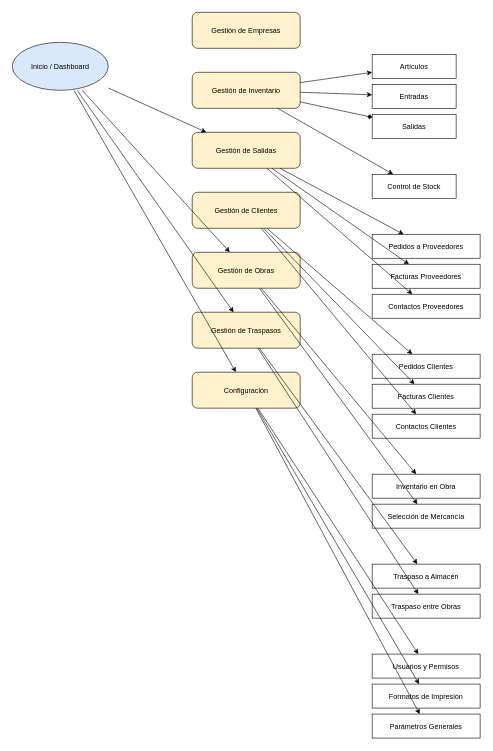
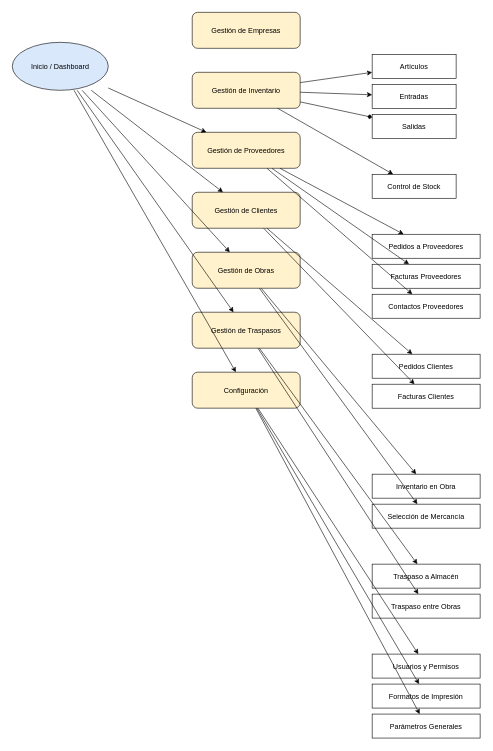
  <mxCell id="0" />
  <mxCell id="1" parent="0" />
  <mxCell id="2" value="Inicio / Dashboard" style="shape=ellipse;fillColor=#DAE8FC;strokeColor=#000000;" vertex="1" parent="1"><mxGeometry x="20" y="70" width="160" height="80" as="geometry" /></mxCell>
  <mxCell id="3" value="Gestión de Empresas" style="shape=rectangle;rounded=1;fillColor=#FFF2CC;strokeColor=#000000;" vertex="1" parent="1"><mxGeometry x="320" y="20" width="180" height="60" as="geometry" /></mxCell>
  <mxCell id="4" value="Gestión de Inventario" style="shape=rectangle;rounded=1;fillColor=#FFF2CC;strokeColor=#000000;" vertex="1" parent="1"><mxGeometry x="320" y="120" width="180" height="60" as="geometry" /></mxCell>
- <mxCell id="5" value="Gestión de Salidas" style="shape=rectangle;rounded=1;fillColor=#FFF2CC;strokeColor=#000000;" vertex="1" parent="1"><mxGeometry x="320" y="220" width="180" height="60" as="geometry" /></mxCell>
+ <mxCell id="5" value="Gestión de Proveedores" style="shape=rectangle;rounded=1;fillColor=#FFF2CC;strokeColor=#000000;" vertex="1" parent="1"><mxGeometry x="320" y="220" width="180" height="60" as="geometry" /></mxCell>
  <mxCell id="6" value="Gestión de Clientes" style="shape=rectangle;rounded=1;fillColor=#FFF2CC;strokeColor=#000000;" vertex="1" parent="1"><mxGeometry x="320" y="320" width="180" height="60" as="geometry" /></mxCell>
  <mxCell id="7" value="Gestión de Obras" style="shape=rectangle;rounded=1;fillColor=#FFF2CC;strokeColor=#000000;" vertex="1" parent="1"><mxGeometry x="320" y="420" width="180" height="60" as="geometry" /></mxCell>
  <mxCell id="8" value="Gestión de Traspasos" style="shape=rectangle;rounded=1;fillColor=#FFF2CC;strokeColor=#000000;" vertex="1" parent="1"><mxGeometry x="320" y="520" width="180" height="60" as="geometry" /></mxCell>
  <mxCell id="9" value="Configuración" style="shape=rectangle;rounded=1;fillColor=#FFF2CC;strokeColor=#000000;" vertex="1" parent="1"><mxGeometry x="320" y="620" width="180" height="60" as="geometry" /></mxCell>
  <mxCell id="10" value="Artículos" style="shape=rectangle;rounded=0;fillColor=#FFFFFF;strokeColor=#000000;" vertex="1" parent="1"><mxGeometry x="620" y="90" width="140" height="40" as="geometry" /></mxCell>
  <mxCell id="11" value="Entradas" style="shape=rectangle;rounded=0;fillColor=#FFFFFF;strokeColor=#000000;" vertex="1" parent="1"><mxGeometry x="620" y="140" width="140" height="40" as="geometry" /></mxCell>
  <mxCell id="12" value="Salidas" style="shape=rectangle;rounded=0;fillColor=#FFFFFF;strokeColor=#000000;" vertex="1" parent="1"><mxGeometry x="620" y="190" width="140" height="40" as="geometry" /></mxCell>
  <mxCell id="13" value="Control de Stock" style="shape=rectangle;rounded=0;fillColor=#FFFFFF;strokeColor=#000000;" vertex="1" parent="1"><mxGeometry x="620" y="290" width="140" height="40" as="geometry" /></mxCell>
  <mxCell id="14" value="Pedidos a Proveedores" style="shape=rectangle;rounded=0;fillColor=#FFFFFF;strokeColor=#000000;" vertex="1" parent="1"><mxGeometry x="620" y="390" width="180" height="40" as="geometry" /></mxCell>
  <mxCell id="15" value="Facturas Proveedores" style="shape=rectangle;rounded=0;fillColor=#FFFFFF;strokeColor=#000000;" vertex="1" parent="1"><mxGeometry x="620" y="440" width="180" height="40" as="geometry" /></mxCell>
  <mxCell id="16" value="Contactos Proveedores" style="shape=rectangle;rounded=0;fillColor=#FFFFFF;strokeColor=#000000;" vertex="1" parent="1"><mxGeometry x="620" y="490" width="180" height="40" as="geometry" /></mxCell>
  <mxCell id="17" value="Pedidos Clientes" style="shape=rectangle;rounded=0;fillColor=#FFFFFF;strokeColor=#000000;" vertex="1" parent="1"><mxGeometry x="620" y="590" width="180" height="40" as="geometry" /></mxCell>
  <mxCell id="18" value="Facturas Clientes" style="shape=rectangle;rounded=0;fillColor=#FFFFFF;strokeColor=#000000;" vertex="1" parent="1"><mxGeometry x="620" y="640" width="180" height="40" as="geometry" /></mxCell>
- <mxCell id="19" value="Contactos Clientes" style="shape=rectangle;rounded=0;fillColor=#FFFFFF;strokeColor=#000000;" vertex="1" parent="1"><mxGeometry x="620" y="690" width="180" height="40" as="geometry" /></mxCell>
  <mxCell id="20" value="Inventario en Obra" style="shape=rectangle;rounded=0;fillColor=#FFFFFF;strokeColor=#000000;" vertex="1" parent="1"><mxGeometry x="620" y="790" width="180" height="40" as="geometry" /></mxCell>
  <mxCell id="21" value="Selección de Mercancía" style="shape=rectangle;rounded=0;fillColor=#FFFFFF;strokeColor=#000000;" vertex="1" parent="1"><mxGeometry x="620" y="840" width="180" height="40" as="geometry" /></mxCell>
  <mxCell id="22" value="Traspaso a Almacén" style="shape=rectangle;rounded=0;fillColor=#FFFFFF;strokeColor=#000000;" vertex="1" parent="1"><mxGeometry x="620" y="940" width="180" height="40" as="geometry" /></mxCell>
  <mxCell id="23" value="Traspaso entre Obras" style="shape=rectangle;rounded=0;fillColor=#FFFFFF;strokeColor=#000000;" vertex="1" parent="1"><mxGeometry x="620" y="990" width="180" height="40" as="geometry" /></mxCell>
  <mxCell id="24" value="Usuarios y Permisos" style="shape=rectangle;rounded=0;fillColor=#FFFFFF;strokeColor=#000000;" vertex="1" parent="1"><mxGeometry x="620" y="1090" width="180" height="40" as="geometry" /></mxCell>
  <mxCell id="25" value="Formatos de Impresión" style="shape=rectangle;rounded=0;fillColor=#FFFFFF;strokeColor=#000000;" vertex="1" parent="1"><mxGeometry x="620" y="1140" width="180" height="40" as="geometry" /></mxCell>
  <mxCell id="26" value="Parámetros Generales" style="shape=rectangle;rounded=0;fillColor=#FFFFFF;strokeColor=#000000;" vertex="1" parent="1"><mxGeometry x="620" y="1190" width="180" height="40" as="geometry" /></mxCell>
  <mxCell id="27" edge="1" parent="1" source="2" target="10" style=";"><mxGeometry relative="1" as="geometry" /></mxCell>
  <mxCell id="28" edge="1" parent="1" source="2" target="5"><mxGeometry relative="1" as="geometry" /></mxCell>
+ <mxCell id="29" edge="1" parent="1" source="2" target="6"><mxGeometry relative="1" as="geometry" /></mxCell>
  <mxCell id="30" edge="1" parent="1" source="2" target="7"><mxGeometry relative="1" as="geometry" /></mxCell>
  <mxCell id="31" edge="1" parent="1" source="2" target="8"><mxGeometry relative="1" as="geometry" /></mxCell>
  <mxCell id="32" edge="1" parent="1" source="2" target="9"><mxGeometry relative="1" as="geometry" /></mxCell>
  <mxCell id="33" edge="1" parent="1" source="4" target="10"><mxGeometry relative="1" as="geometry" /></mxCell>
  <mxCell id="34" edge="1" parent="1" source="4" target="11"><mxGeometry relative="1" as="geometry" /></mxCell>
  <mxCell id="35" edge="1" parent="1" source="4" target="12" style="endArrow=diamond;"><mxGeometry relative="1" as="geometry" /></mxCell>
  <mxCell id="36" edge="1" parent="1" source="4" target="13"><mxGeometry relative="1" as="geometry" /></mxCell>
  <mxCell id="37" edge="1" parent="1" source="5" target="14"><mxGeometry relative="1" as="geometry" /></mxCell>
  <mxCell id="38" edge="1" parent="1" source="5" target="15"><mxGeometry relative="1" as="geometry" /></mxCell>
  <mxCell id="39" edge="1" parent="1" source="5" target="16"><mxGeometry relative="1" as="geometry" /></mxCell>
  <mxCell id="40" edge="1" parent="1" source="6" target="17"><mxGeometry relative="1" as="geometry" /></mxCell>
  <mxCell id="41" edge="1" parent="1" source="6" target="18"><mxGeometry relative="1" as="geometry" /></mxCell>
- <mxCell id="42" edge="1" parent="1" source="6" target="19"><mxGeometry relative="1" as="geometry" /></mxCell>
  <mxCell id="43" edge="1" parent="1" source="7" target="20"><mxGeometry relative="1" as="geometry" /></mxCell>
  <mxCell id="44" edge="1" parent="1" source="7" target="21"><mxGeometry relative="1" as="geometry" /></mxCell>
  <mxCell id="45" edge="1" parent="1" source="8" target="22"><mxGeometry relative="1" as="geometry" /></mxCell>
  <mxCell id="46" edge="1" parent="1" source="8" target="23"><mxGeometry relative="1" as="geometry" /></mxCell>
  <mxCell id="47" edge="1" parent="1" source="9" target="24"><mxGeometry relative="1" as="geometry" /></mxCell>
  <mxCell id="48" edge="1" parent="1" source="9" target="25"><mxGeometry relative="1" as="geometry" /></mxCell>
  <mxCell id="49" edge="1" parent="1" source="9" target="26"><mxGeometry relative="1" as="geometry" /></mxCell>
